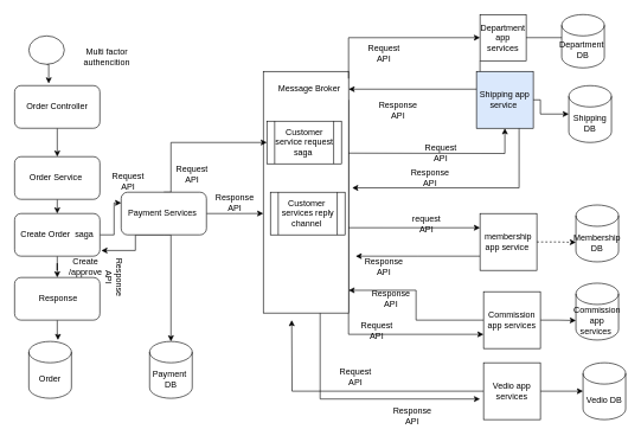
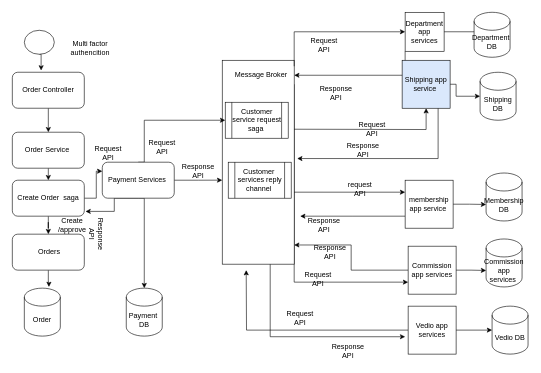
  <mxCell id="0" />
  <mxCell id="1" parent="0" />
  <mxCell id="2" style="edgeStyle=orthogonalEdgeStyle;rounded=0;orthogonalLoop=1;jettySize=auto;html=1;entryX=0;entryY=0.75;entryDx=0;entryDy=0;exitX=1;exitY=1;exitDx=0;exitDy=0;" edge="1" parent="1" source="18" target="43"><mxGeometry relative="1" as="geometry" /></mxCell>
  <mxCell id="3" style="edgeStyle=orthogonalEdgeStyle;rounded=0;orthogonalLoop=1;jettySize=auto;html=1;entryX=-0.062;entryY=0.638;entryDx=0;entryDy=0;entryPerimeter=0;" edge="1" parent="1" source="4" target="46"><mxGeometry relative="1" as="geometry"><Array as="points"><mxPoint x="450" y="561" /></Array></mxGeometry></mxCell>
  <mxCell id="4" value="" style="rounded=0;whiteSpace=wrap;html=1;" vertex="1" parent="1"><mxGeometry x="370" y="100" width="120" height="340" as="geometry" /></mxCell>
  <mxCell id="5" style="edgeStyle=orthogonalEdgeStyle;rounded=0;orthogonalLoop=1;jettySize=auto;html=1;exitX=0.5;exitY=1;exitDx=0;exitDy=0;entryX=0.4;entryY=-0.05;entryDx=0;entryDy=0;entryPerimeter=0;" edge="1" parent="1" source="6" target="8"><mxGeometry relative="1" as="geometry" /></mxCell>
  <mxCell id="6" value="" style="ellipse;whiteSpace=wrap;html=1;" vertex="1" parent="1"><mxGeometry x="40" y="50" width="50" height="40" as="geometry" /></mxCell>
  <mxCell id="7" style="edgeStyle=orthogonalEdgeStyle;rounded=0;orthogonalLoop=1;jettySize=auto;html=1;exitX=0.5;exitY=1;exitDx=0;exitDy=0;entryX=0.5;entryY=0;entryDx=0;entryDy=0;" edge="1" parent="1" source="8" target="10"><mxGeometry relative="1" as="geometry" /></mxCell>
  <mxCell id="8" value="Order Controller" style="rounded=1;whiteSpace=wrap;html=1;" vertex="1" parent="1"><mxGeometry x="20" y="120" width="120" height="60" as="geometry" /></mxCell>
  <mxCell id="9" style="edgeStyle=orthogonalEdgeStyle;rounded=0;orthogonalLoop=1;jettySize=auto;html=1;exitX=0.5;exitY=1;exitDx=0;exitDy=0;entryX=0.5;entryY=0;entryDx=0;entryDy=0;" edge="1" parent="1" source="10" target="14"><mxGeometry relative="1" as="geometry" /></mxCell>
  <mxCell id="10" value="Order Service&amp;nbsp;" style="rounded=1;whiteSpace=wrap;html=1;" vertex="1" parent="1"><mxGeometry x="20" y="220" width="120" height="60" as="geometry" /></mxCell>
  <mxCell id="11" style="edgeStyle=orthogonalEdgeStyle;rounded=0;orthogonalLoop=1;jettySize=auto;html=1;exitX=0.5;exitY=1;exitDx=0;exitDy=0;" edge="1" parent="1" source="14" target="16"><mxGeometry relative="1" as="geometry" /></mxCell>
  <mxCell id="12" style="edgeStyle=orthogonalEdgeStyle;rounded=0;orthogonalLoop=1;jettySize=auto;html=1;entryX=0;entryY=0.5;entryDx=0;entryDy=0;exitX=0.5;exitY=0;exitDx=0;exitDy=0;" edge="1" parent="1" source="60" target="20"><mxGeometry relative="1" as="geometry"><mxPoint x="240" y="380" as="sourcePoint" /><Array as="points"><mxPoint x="240" y="270" /><mxPoint x="240" y="200" /></Array></mxGeometry></mxCell>
  <mxCell id="13" style="edgeStyle=orthogonalEdgeStyle;rounded=0;orthogonalLoop=1;jettySize=auto;html=1;exitX=1;exitY=0.5;exitDx=0;exitDy=0;entryX=0;entryY=0.25;entryDx=0;entryDy=0;" edge="1" parent="1" source="14" target="60"><mxGeometry relative="1" as="geometry" /></mxCell>
  <mxCell id="14" value="Create Order&amp;nbsp; saga" style="rounded=1;whiteSpace=wrap;html=1;" vertex="1" parent="1"><mxGeometry x="20" y="300" width="120" height="60" as="geometry" /></mxCell>
  <mxCell id="15" style="edgeStyle=orthogonalEdgeStyle;rounded=0;orthogonalLoop=1;jettySize=auto;html=1;exitX=0.5;exitY=1;exitDx=0;exitDy=0;entryX=0.683;entryY=-0.025;entryDx=0;entryDy=0;entryPerimeter=0;" edge="1" parent="1" source="16" target="23"><mxGeometry relative="1" as="geometry"><Array as="points"><mxPoint x="80" y="470" /><mxPoint x="81" y="470" /></Array></mxGeometry></mxCell>
- <mxCell id="16" value="&amp;nbsp;Response" style="rounded=1;whiteSpace=wrap;html=1;" vertex="1" parent="1"><mxGeometry x="20" y="390" width="120" height="60" as="geometry" /></mxCell>
+ <mxCell id="16" value="&amp;nbsp;Orders" style="rounded=1;whiteSpace=wrap;html=1;" vertex="1" parent="1"><mxGeometry x="20" y="390" width="120" height="60" as="geometry" /></mxCell>
  <mxCell id="17" value="Create /approve" style="text;html=1;strokeColor=none;fillColor=none;align=center;verticalAlign=middle;whiteSpace=wrap;rounded=0;" vertex="1" parent="1"><mxGeometry x="90" y="360" width="60" height="30" as="geometry" /></mxCell>
  <mxCell id="18" value="Message Broker" style="text;html=1;strokeColor=none;fillColor=none;align=center;verticalAlign=middle;whiteSpace=wrap;rounded=0;" vertex="1" parent="1"><mxGeometry x="380" y="110" width="110" height="30" as="geometry" /></mxCell>
  <mxCell id="19" style="edgeStyle=orthogonalEdgeStyle;rounded=0;orthogonalLoop=1;jettySize=auto;html=1;entryX=0;entryY=0.5;entryDx=0;entryDy=0;exitX=1;exitY=0;exitDx=0;exitDy=0;" edge="1" parent="1" source="18" target="26"><mxGeometry relative="1" as="geometry"><mxPoint x="490" y="200" as="sourcePoint" /></mxGeometry></mxCell>
  <mxCell id="20" value="Customer service request saga&amp;nbsp;" style="shape=process;whiteSpace=wrap;html=1;backgroundOutline=1;" vertex="1" parent="1"><mxGeometry x="375" y="170" width="105" height="60" as="geometry" /></mxCell>
  <mxCell id="21" style="edgeStyle=orthogonalEdgeStyle;rounded=0;orthogonalLoop=1;jettySize=auto;html=1;exitX=1;exitY=0.647;exitDx=0;exitDy=0;entryX=0;entryY=0.25;entryDx=0;entryDy=0;exitPerimeter=0;" edge="1" parent="1" source="4" target="37"><mxGeometry relative="1" as="geometry" /></mxCell>
  <mxCell id="22" value="Customer&amp;nbsp; services reply channel&amp;nbsp;" style="shape=process;whiteSpace=wrap;html=1;backgroundOutline=1;" vertex="1" parent="1"><mxGeometry x="380" y="270" width="105" height="60" as="geometry" /></mxCell>
  <mxCell id="23" value="Order" style="shape=cylinder3;whiteSpace=wrap;html=1;boundedLbl=1;backgroundOutline=1;size=15;" vertex="1" parent="1"><mxGeometry x="40" y="480" width="60" height="80" as="geometry" /></mxCell>
  <mxCell id="24" style="edgeStyle=orthogonalEdgeStyle;rounded=0;orthogonalLoop=1;jettySize=auto;html=1;exitX=0;exitY=1;exitDx=0;exitDy=0;entryX=1;entryY=0.5;entryDx=0;entryDy=0;" edge="1" parent="1" source="26" target="18"><mxGeometry relative="1" as="geometry" /></mxCell>
  <mxCell id="25" style="edgeStyle=orthogonalEdgeStyle;rounded=0;orthogonalLoop=1;jettySize=auto;html=1;entryX=0.167;entryY=0.433;entryDx=0;entryDy=0;entryPerimeter=0;" edge="1" parent="1" source="26" target="38"><mxGeometry relative="1" as="geometry" /></mxCell>
  <mxCell id="26" value="Department app services" style="whiteSpace=wrap;html=1;aspect=fixed;" vertex="1" parent="1"><mxGeometry x="675" y="20" width="65" height="65" as="geometry" /></mxCell>
  <mxCell id="27" style="edgeStyle=orthogonalEdgeStyle;rounded=0;orthogonalLoop=1;jettySize=auto;html=1;" edge="1" parent="1" target="30"><mxGeometry relative="1" as="geometry"><mxPoint x="490" y="215" as="sourcePoint" /></mxGeometry></mxCell>
  <mxCell id="28" style="edgeStyle=orthogonalEdgeStyle;rounded=0;orthogonalLoop=1;jettySize=auto;html=1;exitX=0.75;exitY=1;exitDx=0;exitDy=0;entryX=1.042;entryY=0.482;entryDx=0;entryDy=0;entryPerimeter=0;" edge="1" parent="1" source="30" target="4"><mxGeometry relative="1" as="geometry" /></mxCell>
  <mxCell id="29" style="edgeStyle=orthogonalEdgeStyle;rounded=0;orthogonalLoop=1;jettySize=auto;html=1;entryX=0;entryY=0.5;entryDx=0;entryDy=0;entryPerimeter=0;" edge="1" parent="1" source="30" target="50"><mxGeometry relative="1" as="geometry"><Array as="points"><mxPoint x="760" y="140" /><mxPoint x="760" y="160" /></Array></mxGeometry></mxCell>
  <mxCell id="30" value="Shipping app service&amp;nbsp;" style="whiteSpace=wrap;html=1;aspect=fixed;fillColor=#dae8fc;" vertex="1" parent="1"><mxGeometry x="670" y="100" width="80" height="80" as="geometry" /></mxCell>
  <mxCell id="31" value="Request API" style="text;html=1;strokeColor=none;fillColor=none;align=center;verticalAlign=middle;whiteSpace=wrap;rounded=0;" vertex="1" parent="1"><mxGeometry x="240" y="230" width="60" height="30" as="geometry" /></mxCell>
  <mxCell id="32" value="Response API" style="text;html=1;strokeColor=none;fillColor=none;align=center;verticalAlign=middle;whiteSpace=wrap;rounded=0;" vertex="1" parent="1"><mxGeometry x="300" y="270" width="60" height="30" as="geometry" /></mxCell>
  <mxCell id="33" value="Request API" style="text;html=1;strokeColor=none;fillColor=none;align=center;verticalAlign=middle;whiteSpace=wrap;rounded=0;" vertex="1" parent="1"><mxGeometry x="510" y="60" width="60" height="30" as="geometry" /></mxCell>
  <mxCell id="34" value="Response API" style="text;html=1;strokeColor=none;fillColor=none;align=center;verticalAlign=middle;whiteSpace=wrap;rounded=0;" vertex="1" parent="1"><mxGeometry x="575" y="235" width="60" height="30" as="geometry" /></mxCell>
  <mxCell id="35" style="edgeStyle=orthogonalEdgeStyle;rounded=0;orthogonalLoop=1;jettySize=auto;html=1;exitX=0;exitY=0.75;exitDx=0;exitDy=0;" edge="1" parent="1" source="37"><mxGeometry relative="1" as="geometry"><mxPoint x="500" y="360" as="targetPoint" /></mxGeometry></mxCell>
- <mxCell id="36" style="edgeStyle=orthogonalEdgeStyle;rounded=0;orthogonalLoop=1;jettySize=auto;html=1;entryX=0;entryY=0;entryDx=0;entryDy=52.5;entryPerimeter=0;dashed=1;" edge="1" parent="1" source="37" target="49"><mxGeometry relative="1" as="geometry" /></mxCell>
+ <mxCell id="36" style="edgeStyle=orthogonalEdgeStyle;rounded=0;orthogonalLoop=1;jettySize=auto;html=1;entryX=0;entryY=0;entryDx=0;entryDy=52.5;entryPerimeter=0;" edge="1" parent="1" source="37" target="49"><mxGeometry relative="1" as="geometry" /></mxCell>
  <mxCell id="37" value="membership app service&amp;nbsp;" style="whiteSpace=wrap;html=1;aspect=fixed;" vertex="1" parent="1"><mxGeometry x="675" y="300" width="80" height="80" as="geometry" /></mxCell>
  <mxCell id="38" value="Department&amp;nbsp; DB" style="shape=cylinder3;whiteSpace=wrap;html=1;boundedLbl=1;backgroundOutline=1;size=15;" vertex="1" parent="1"><mxGeometry x="790" y="20" width="60" height="75" as="geometry" /></mxCell>
  <mxCell id="39" value="request API" style="text;html=1;strokeColor=none;fillColor=none;align=center;verticalAlign=middle;whiteSpace=wrap;rounded=0;" vertex="1" parent="1"><mxGeometry x="570" y="300" width="60" height="30" as="geometry" /></mxCell>
  <mxCell id="40" value="Request API" style="text;html=1;strokeColor=none;fillColor=none;align=center;verticalAlign=middle;whiteSpace=wrap;rounded=0;" vertex="1" parent="1"><mxGeometry x="590" y="200" width="60" height="30" as="geometry" /></mxCell>
  <mxCell id="41" style="edgeStyle=orthogonalEdgeStyle;rounded=0;orthogonalLoop=1;jettySize=auto;html=1;entryX=1;entryY=0.906;entryDx=0;entryDy=0;entryPerimeter=0;" edge="1" parent="1" source="43" target="4"><mxGeometry relative="1" as="geometry" /></mxCell>
  <mxCell id="42" style="edgeStyle=orthogonalEdgeStyle;rounded=0;orthogonalLoop=1;jettySize=auto;html=1;exitX=1;exitY=0.5;exitDx=0;exitDy=0;entryX=0;entryY=0;entryDx=0;entryDy=52.5;entryPerimeter=0;" edge="1" parent="1" source="43" target="51"><mxGeometry relative="1" as="geometry" /></mxCell>
  <mxCell id="43" value="Commission app services" style="whiteSpace=wrap;html=1;aspect=fixed;" vertex="1" parent="1"><mxGeometry x="680" y="410" width="80" height="80" as="geometry" /></mxCell>
  <mxCell id="44" style="edgeStyle=orthogonalEdgeStyle;rounded=0;orthogonalLoop=1;jettySize=auto;html=1;" edge="1" parent="1" source="46"><mxGeometry relative="1" as="geometry"><mxPoint x="410" y="450" as="targetPoint" /></mxGeometry></mxCell>
  <mxCell id="45" style="edgeStyle=orthogonalEdgeStyle;rounded=0;orthogonalLoop=1;jettySize=auto;html=1;" edge="1" parent="1" source="46" target="52"><mxGeometry relative="1" as="geometry" /></mxCell>
  <mxCell id="46" value="Vedio app services" style="whiteSpace=wrap;html=1;aspect=fixed;" vertex="1" parent="1"><mxGeometry x="680" y="510" width="80" height="80" as="geometry" /></mxCell>
  <mxCell id="47" value="Response API" style="text;html=1;strokeColor=none;fillColor=none;align=center;verticalAlign=middle;whiteSpace=wrap;rounded=0;" vertex="1" parent="1"><mxGeometry x="510" y="360" width="60" height="30" as="geometry" /></mxCell>
  <mxCell id="48" value="Request API" style="text;html=1;strokeColor=none;fillColor=none;align=center;verticalAlign=middle;whiteSpace=wrap;rounded=0;" vertex="1" parent="1"><mxGeometry x="500" y="450" width="60" height="30" as="geometry" /></mxCell>
  <mxCell id="49" value="Membership DB" style="shape=cylinder3;whiteSpace=wrap;html=1;boundedLbl=1;backgroundOutline=1;size=15;" vertex="1" parent="1"><mxGeometry x="810" y="288" width="60" height="80" as="geometry" /></mxCell>
  <mxCell id="50" value="Shipping DB" style="shape=cylinder3;whiteSpace=wrap;html=1;boundedLbl=1;backgroundOutline=1;size=15;" vertex="1" parent="1"><mxGeometry x="800" y="120" width="60" height="80" as="geometry" /></mxCell>
  <mxCell id="51" value="Commission app services&amp;nbsp;" style="shape=cylinder3;whiteSpace=wrap;html=1;boundedLbl=1;backgroundOutline=1;size=15;" vertex="1" parent="1"><mxGeometry x="810" y="398" width="60" height="80" as="geometry" /></mxCell>
  <mxCell id="52" value="Vedio DB" style="shape=cylinder3;whiteSpace=wrap;html=1;boundedLbl=1;backgroundOutline=1;size=15;" vertex="1" parent="1"><mxGeometry x="820" y="510" width="60" height="80" as="geometry" /></mxCell>
  <mxCell id="53" value="Response API" style="text;html=1;strokeColor=none;fillColor=none;align=center;verticalAlign=middle;whiteSpace=wrap;rounded=0;" vertex="1" parent="1"><mxGeometry x="530" y="140" width="60" height="30" as="geometry" /></mxCell>
  <mxCell id="54" value="Response API" style="text;html=1;strokeColor=none;fillColor=none;align=center;verticalAlign=middle;whiteSpace=wrap;rounded=0;" vertex="1" parent="1"><mxGeometry x="520" y="405" width="60" height="30" as="geometry" /></mxCell>
  <mxCell id="55" value="Request API" style="text;html=1;strokeColor=none;fillColor=none;align=center;verticalAlign=middle;whiteSpace=wrap;rounded=0;" vertex="1" parent="1"><mxGeometry x="470" y="515" width="60" height="30" as="geometry" /></mxCell>
  <mxCell id="56" value="Response API" style="text;html=1;strokeColor=none;fillColor=none;align=center;verticalAlign=middle;whiteSpace=wrap;rounded=0;" vertex="1" parent="1"><mxGeometry x="550" y="570" width="60" height="30" as="geometry" /></mxCell>
  <mxCell id="57" style="edgeStyle=orthogonalEdgeStyle;rounded=0;orthogonalLoop=1;jettySize=auto;html=1;exitX=0.5;exitY=1;exitDx=0;exitDy=0;entryX=0.5;entryY=0;entryDx=0;entryDy=0;entryPerimeter=0;" edge="1" parent="1" source="60" target="61"><mxGeometry relative="1" as="geometry"><Array as="points"><mxPoint x="240" y="330" /></Array></mxGeometry></mxCell>
  <mxCell id="58" style="edgeStyle=orthogonalEdgeStyle;rounded=0;orthogonalLoop=1;jettySize=auto;html=1;entryX=0;entryY=0.588;entryDx=0;entryDy=0;entryPerimeter=0;" edge="1" parent="1" source="60" target="4"><mxGeometry relative="1" as="geometry" /></mxCell>
  <mxCell id="59" style="edgeStyle=orthogonalEdgeStyle;rounded=0;orthogonalLoop=1;jettySize=auto;html=1;exitX=0.5;exitY=1;exitDx=0;exitDy=0;entryX=1.017;entryY=0.867;entryDx=0;entryDy=0;entryPerimeter=0;" edge="1" parent="1" source="60" target="14"><mxGeometry relative="1" as="geometry"><Array as="points"><mxPoint x="190" y="330" /><mxPoint x="190" y="352" /></Array></mxGeometry></mxCell>
  <mxCell id="60" value="Payment Services&amp;nbsp;" style="rounded=1;whiteSpace=wrap;html=1;" vertex="1" parent="1"><mxGeometry x="170" y="270" width="120" height="60" as="geometry" /></mxCell>
  <mxCell id="61" value="Payment&amp;nbsp; DB" style="shape=cylinder3;whiteSpace=wrap;html=1;boundedLbl=1;backgroundOutline=1;size=15;" vertex="1" parent="1"><mxGeometry x="210" y="480" width="60" height="80" as="geometry" /></mxCell>
  <mxCell id="62" value="Multi factor authencition" style="text;html=1;strokeColor=none;fillColor=none;align=center;verticalAlign=middle;whiteSpace=wrap;rounded=0;" vertex="1" parent="1"><mxGeometry x="120" y="65" width="60" height="30" as="geometry" /></mxCell>
  <mxCell id="63" value="Request API" style="text;html=1;strokeColor=none;fillColor=none;align=center;verticalAlign=middle;whiteSpace=wrap;rounded=0;" vertex="1" parent="1"><mxGeometry x="150" y="240" width="60" height="30" as="geometry" /></mxCell>
  <mxCell id="64" value="Response API" style="text;html=1;strokeColor=none;fillColor=none;align=center;verticalAlign=middle;whiteSpace=wrap;rounded=0;rotation=90;" vertex="1" parent="1"><mxGeometry x="130" y="375" width="60" height="30" as="geometry" /></mxCell>
